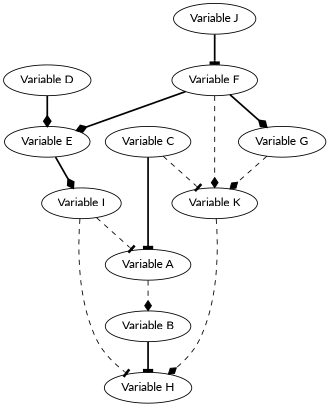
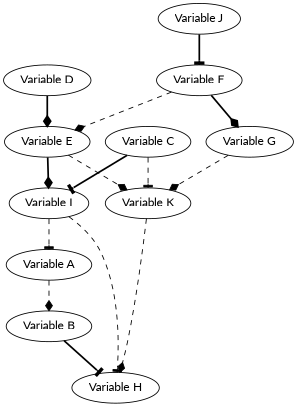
  digraph {
    fontname=Lato
    node [fontname=Lato]
    edge [arrowhead=diamond fontname=Lato style=dashed]
    n1 [label="Variable A"]
    n2 [label="Variable B"]
    n3 [label="Variable H"]
    n4 [label="Variable C"]
    n5 [label="Variable K"]
    n6 [label="Variable D"]
    n7 [label="Variable E"]
    n8 [label="Variable I"]
    n9 [label="Variable F"]
    n10 [label="Variable G"]
    n11 [label="Variable J"]
    n1 -> n2
    n2 -> n3 [arrowhead=tee style=bold]
-   n4 -> n1 [arrowhead=tee style=bold]
+   n4 -> n8 [arrowhead=tee style=bold]
    n4 -> n5 [arrowhead=tee]
    n5 -> n3
    n6 -> n7 [style=bold]
-   n9 -> n5
+   n7 -> n5
    n7 -> n8 [style=bold]
    n8 -> n1 [arrowhead=tee]
    n8 -> n3 [arrowhead=tee]
-   n9 -> n7 [style=bold]
+   n9 -> n7
    n9 -> n10 [style=bold]
    n10 -> n5
    n11 -> n9 [arrowhead=tee style=bold]
  }
